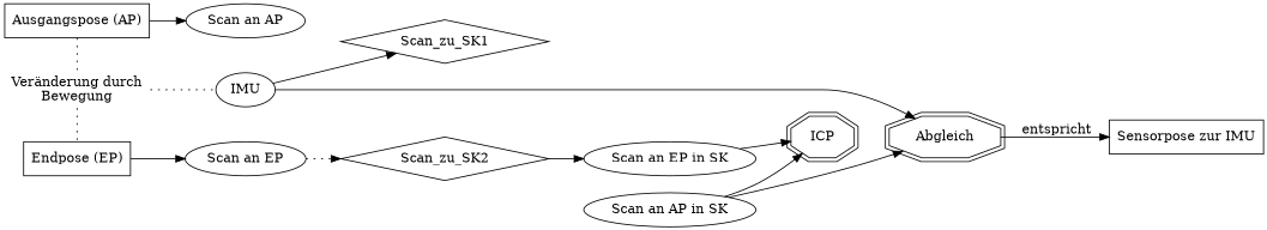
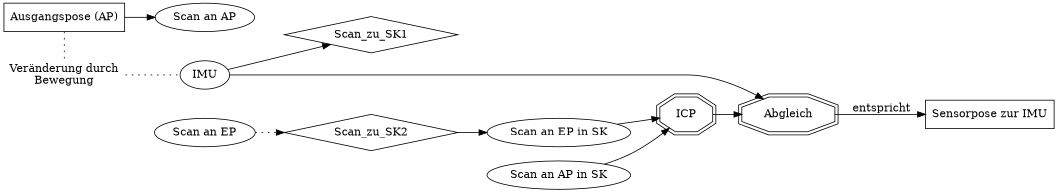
  digraph {
    rankdir=LR
    node [group=g2]
    n1 [group=g1 label="Ausgangspose (AP)" shape=rectangle]
    n2 [label="Veränderung durch\nBewegung" shape=none]
-   n3 [group=g3 label="Endpose (EP)" shape=rectangle]
    Scan_zu_SK1 [group=g1 height=0.2 shape=diamond width=0.2]
    Scan_zu_SK2 [group=g3 height=0.2 shape=diamond width=0.2]
    n6 [group=g1 label="Scan an AP"]
    n7 [label=IMU]
    n8 [group=g3 label="Scan an EP"]
    n9 [group=g3 label="Scan an EP in SK"]
    n10 [label=Abgleich shape=doubleoctagon]
    n11 [label="Sensorpose zur IMU" shape=rectangle]
    n12 [label=ICP shape=doubleoctagon]
    n13 [group=g1 label="Scan an AP in SK"]
    subgraph sub_1 {
      rank=same
      n1
      n2
-     n3
    }
    subgraph sub_2 {
      rank=same
      Scan_zu_SK1
      Scan_zu_SK2
    }
    n1 -> n2 [arrowhead=none style=dotted]
    n1 -> n6
-   n2 -> n3 [arrowhead=none style=dotted]
    n2 -> n7 [arrowhead=none style=dotted]
-   n3 -> n8
    Scan_zu_SK2 -> n9
    n7 -> Scan_zu_SK1
    n7 -> n10
    n8 -> Scan_zu_SK2 [style=dotted]
    n9 -> n12
    n10 -> n11 [label=" entspricht"]
-   n13 -> n10
+   n12 -> n10
    n13 -> n12
  }
